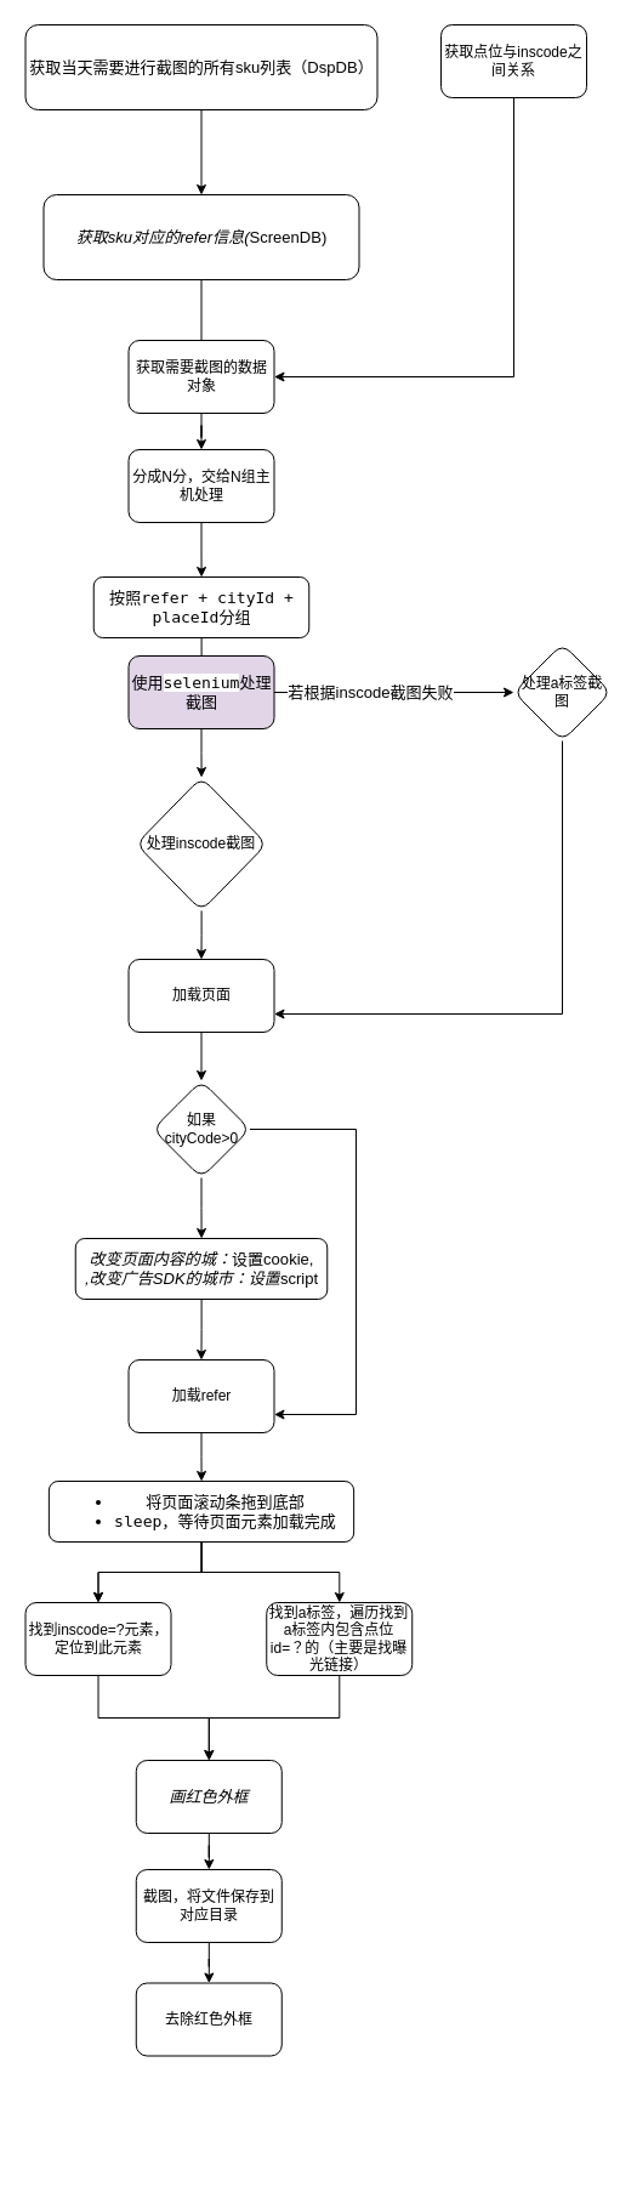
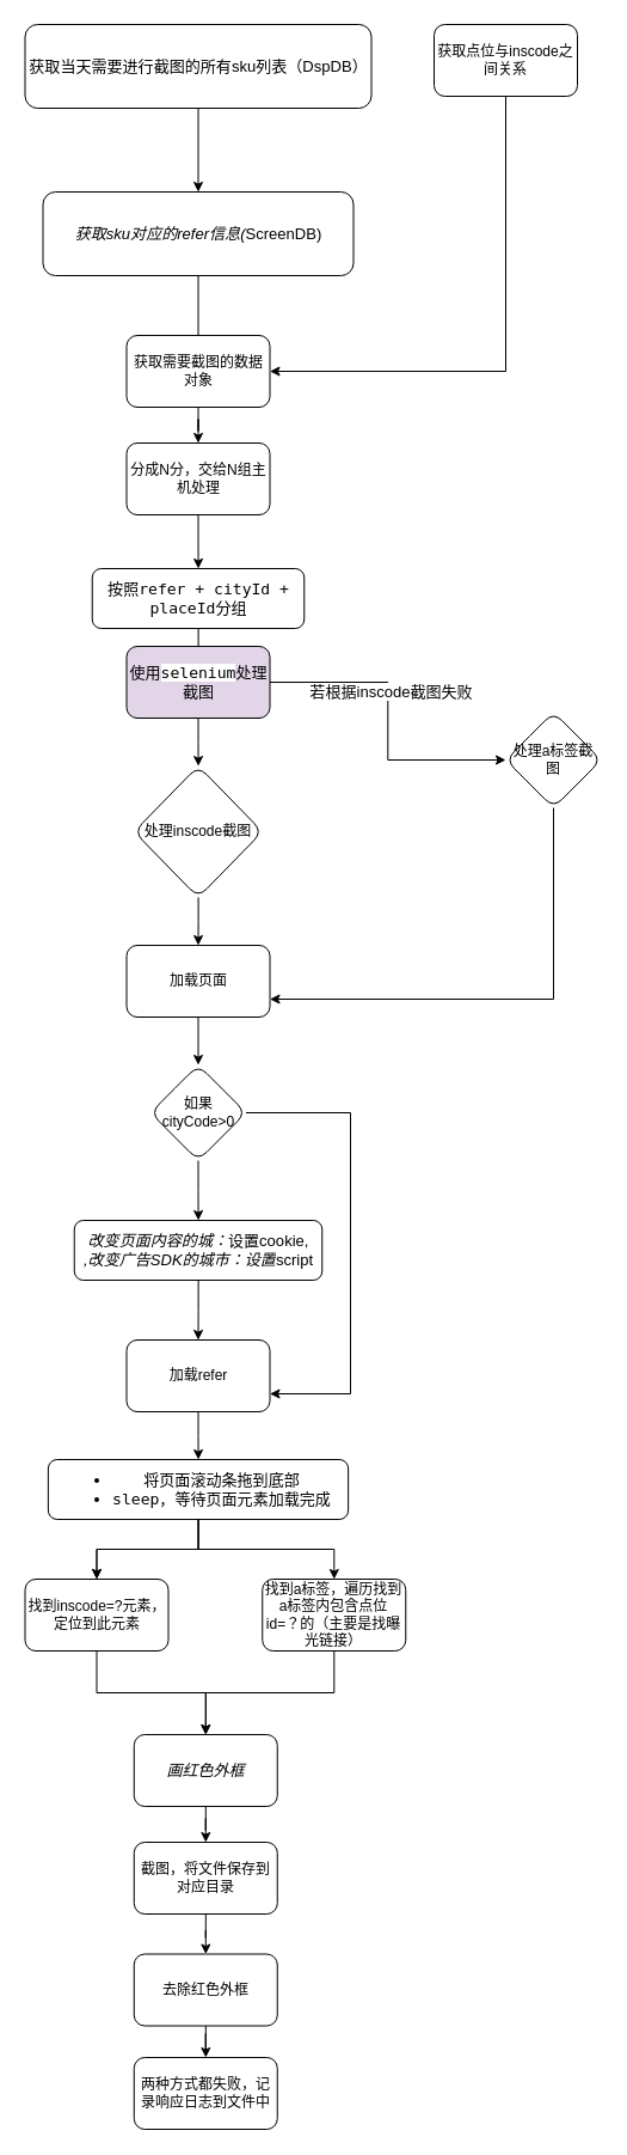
  <mxCell id="0" />
  <mxCell id="1" parent="0" />
  <mxCell id="2" value="" style="edgeStyle=orthogonalEdgeStyle;rounded=0;orthogonalLoop=1;jettySize=auto;html=1;" edge="1" parent="1" source="3" target="5"><mxGeometry relative="1" as="geometry" /></mxCell>
  <mxCell id="3" value="&lt;pre style=&quot;background-color: rgb(255, 255, 255); font-size: 9.8pt;&quot;&gt;&lt;font style=&quot;&quot; face=&quot;Helvetica&quot;&gt;获取当天需要进行截图的所有sku列表（DspDB）&lt;/font&gt;&lt;/pre&gt;" style="rounded=1;whiteSpace=wrap;html=1;" vertex="1" parent="1"><mxGeometry x="20.5" y="20" width="290" height="70" as="geometry" /></mxCell>
  <mxCell id="4" value="" style="edgeStyle=orthogonalEdgeStyle;rounded=0;orthogonalLoop=1;jettySize=auto;html=1;endArrow=none;" edge="1" parent="1" source="5" target="9"><mxGeometry relative="1" as="geometry" /></mxCell>
  <mxCell id="5" value="&lt;pre style=&quot;background-color: rgb(255, 255, 255); font-size: 9.8pt;&quot;&gt;&lt;font style=&quot;&quot; face=&quot;Helvetica&quot;&gt;&lt;span style=&quot;font-style: italic;&quot;&gt;获取sku对应的refer信息(&lt;/span&gt;ScreenDB)&lt;/font&gt;&lt;/pre&gt;" style="whiteSpace=wrap;html=1;rounded=1;" vertex="1" parent="1"><mxGeometry x="35.5" y="160" width="260" height="70" as="geometry" /></mxCell>
  <mxCell id="6" style="edgeStyle=orthogonalEdgeStyle;rounded=0;orthogonalLoop=1;jettySize=auto;html=1;entryX=1;entryY=0.5;entryDx=0;entryDy=0;" edge="1" parent="1" source="7" target="9"><mxGeometry relative="1" as="geometry"><Array as="points"><mxPoint x="423" y="310" /></Array></mxGeometry></mxCell>
  <mxCell id="7" value="获取点位与inscode之间关系" style="rounded=1;whiteSpace=wrap;html=1;" vertex="1" parent="1"><mxGeometry x="363" y="20" width="120" height="60" as="geometry" /></mxCell>
  <mxCell id="8" value="" style="edgeStyle=orthogonalEdgeStyle;rounded=0;orthogonalLoop=1;jettySize=auto;html=1;" edge="1" parent="1" source="9" target="11"><mxGeometry relative="1" as="geometry" /></mxCell>
  <mxCell id="9" value="获取需要截图的数据对象" style="whiteSpace=wrap;html=1;rounded=1;" vertex="1" parent="1"><mxGeometry x="105.5" y="280" width="120" height="60" as="geometry" /></mxCell>
  <mxCell id="10" value="" style="edgeStyle=orthogonalEdgeStyle;rounded=0;orthogonalLoop=1;jettySize=auto;html=1;fontFamily=Helvetica;fontColor=#000000;" edge="1" parent="1" source="11" target="13"><mxGeometry relative="1" as="geometry" /></mxCell>
  <mxCell id="11" value="分成N分，交给N组主机处理" style="whiteSpace=wrap;html=1;rounded=1;" vertex="1" parent="1"><mxGeometry x="105.5" y="370" width="120" height="60" as="geometry" /></mxCell>
  <mxCell id="12" value="" style="edgeStyle=orthogonalEdgeStyle;rounded=0;orthogonalLoop=1;jettySize=auto;html=1;fontFamily=Helvetica;fontSize=13.067;fontColor=#000000;" edge="1" parent="1" source="13" target="36"><mxGeometry relative="1" as="geometry" /></mxCell>
  <mxCell id="13" value="&lt;font style=&quot;font-size: 13.067px;&quot;&gt;按照&lt;span style=&quot;font-family: &amp;quot;JetBrains Mono&amp;quot;, monospace;&quot;&gt;refer &lt;/span&gt;&lt;span style=&quot;background-color: rgb(255, 255, 255); font-family: &amp;quot;JetBrains Mono&amp;quot;, monospace;&quot;&gt;+ &lt;/span&gt;&lt;span style=&quot;font-family: &amp;quot;JetBrains Mono&amp;quot;, monospace;&quot;&gt;cityId &lt;/span&gt;&lt;span style=&quot;background-color: rgb(255, 255, 255); font-family: &amp;quot;JetBrains Mono&amp;quot;, monospace;&quot;&gt;+ &lt;/span&gt;&lt;span style=&quot;font-family: &amp;quot;JetBrains Mono&amp;quot;, monospace;&quot;&gt;placeId分组&lt;/span&gt;&lt;/font&gt;" style="whiteSpace=wrap;html=1;rounded=1;" vertex="1" parent="1"><mxGeometry x="76.75" y="475" width="177.5" height="50" as="geometry" /></mxCell>
  <mxCell id="14" value="" style="edgeStyle=orthogonalEdgeStyle;rounded=0;orthogonalLoop=1;jettySize=auto;html=1;fontFamily=Helvetica;fontColor=#000000;exitX=0.5;exitY=1;exitDx=0;exitDy=0;" edge="1" parent="1" source="16" target="18"><mxGeometry relative="1" as="geometry"><mxPoint x="183" y="960" as="sourcePoint" /></mxGeometry></mxCell>
  <mxCell id="15" style="edgeStyle=orthogonalEdgeStyle;rounded=0;orthogonalLoop=1;jettySize=auto;html=1;exitX=1;exitY=0.5;exitDx=0;exitDy=0;entryX=1;entryY=0.75;entryDx=0;entryDy=0;fontFamily=Helvetica;fontSize=13.067;fontColor=#000000;" edge="1" parent="1" source="16" target="20"><mxGeometry relative="1" as="geometry"><Array as="points"><mxPoint x="293" y="930" /><mxPoint x="293" y="1165" /></Array></mxGeometry></mxCell>
  <mxCell id="16" value="如果cityCode&amp;gt;0" style="rhombus;whiteSpace=wrap;html=1;rounded=1;" vertex="1" parent="1"><mxGeometry x="125.5" y="890" width="80" height="80" as="geometry" /></mxCell>
  <mxCell id="17" value="" style="edgeStyle=orthogonalEdgeStyle;rounded=0;orthogonalLoop=1;jettySize=auto;html=1;fontFamily=Helvetica;fontSize=13.067;fontColor=#000000;" edge="1" parent="1" source="18" target="20"><mxGeometry relative="1" as="geometry" /></mxCell>
  <mxCell id="18" value="&lt;font style=&quot;font-size: 13.067px;&quot;&gt;&lt;span style=&quot;font-style: italic; background-color: rgb(255, 255, 255);&quot;&gt;改变页面内容的城：&lt;/span&gt;设置cookie,&lt;span style=&quot;font-style: italic; background-color: rgb(255, 255, 255);&quot;&gt;&lt;br&gt;,&lt;/span&gt;&lt;span style=&quot;font-style: italic; background-color: rgb(255, 255, 255);&quot;&gt;改变广告SDK的城市：设置&lt;/span&gt;&lt;span style=&quot;background-color: rgb(255, 255, 255);&quot;&gt;script&lt;/span&gt;&lt;/font&gt;" style="whiteSpace=wrap;html=1;rounded=1;strokeColor=#000000;" vertex="1" parent="1"><mxGeometry x="61.76" y="1020" width="207.5" height="50" as="geometry" /></mxCell>
  <mxCell id="19" value="" style="edgeStyle=orthogonalEdgeStyle;rounded=0;orthogonalLoop=1;jettySize=auto;html=1;fontFamily=Helvetica;fontSize=13.067;fontColor=#000000;" edge="1" parent="1" source="20" target="24"><mxGeometry relative="1" as="geometry" /></mxCell>
  <mxCell id="20" value="加载refer" style="whiteSpace=wrap;html=1;strokeColor=#000000;rounded=1;" vertex="1" parent="1"><mxGeometry x="105.5" y="1120" width="120" height="60" as="geometry" /></mxCell>
  <mxCell id="21" value="" style="edgeStyle=orthogonalEdgeStyle;rounded=0;orthogonalLoop=1;jettySize=auto;html=1;fontFamily=Helvetica;fontSize=13.067;fontColor=#000000;" edge="1" parent="1" source="24" target="26"><mxGeometry relative="1" as="geometry" /></mxCell>
  <mxCell id="22" value="" style="edgeStyle=orthogonalEdgeStyle;rounded=0;orthogonalLoop=1;jettySize=auto;html=1;fontFamily=Helvetica;fontSize=13.067;fontColor=#000000;" edge="1" parent="1" source="24" target="26"><mxGeometry relative="1" as="geometry" /></mxCell>
  <mxCell id="23" value="" style="edgeStyle=orthogonalEdgeStyle;rounded=0;orthogonalLoop=1;jettySize=auto;html=1;fontFamily=Helvetica;fontSize=13.067;fontColor=#000000;" edge="1" parent="1" source="24" target="44"><mxGeometry relative="1" as="geometry" /></mxCell>
  <mxCell id="24" value="&lt;pre style=&quot;background-color: rgb(255, 255, 255); font-size: 9.8pt;&quot;&gt;&lt;ul&gt;&lt;li&gt;将页面滚动条拖到底部&lt;/li&gt;&lt;li&gt;sleep，等待页面元素加载完成&lt;/li&gt;&lt;/ul&gt;&lt;/pre&gt;" style="whiteSpace=wrap;html=1;strokeColor=#000000;rounded=1;align=center;" vertex="1" parent="1"><mxGeometry x="39.89" y="1220" width="251.25" height="50" as="geometry" /></mxCell>
  <mxCell id="25" value="" style="edgeStyle=orthogonalEdgeStyle;rounded=0;orthogonalLoop=1;jettySize=auto;html=1;fontFamily=Helvetica;fontSize=13.067;fontColor=#000000;" edge="1" parent="1" source="26" target="28"><mxGeometry relative="1" as="geometry" /></mxCell>
  <mxCell id="26" value="找到inscode=?元素，定位到此元素" style="whiteSpace=wrap;html=1;strokeColor=#000000;rounded=1;" vertex="1" parent="1"><mxGeometry x="20.505" y="1320" width="120" height="60" as="geometry" /></mxCell>
  <mxCell id="27" value="" style="edgeStyle=orthogonalEdgeStyle;rounded=0;orthogonalLoop=1;jettySize=auto;html=1;fontFamily=Helvetica;fontSize=13.067;fontColor=#000000;" edge="1" parent="1" source="28" target="30"><mxGeometry relative="1" as="geometry" /></mxCell>
  <mxCell id="28" value="&lt;pre style=&quot;background-color: rgb(255, 255, 255); font-family: &amp;quot;JetBrains Mono&amp;quot;, monospace; font-size: 9.8pt;&quot;&gt;&lt;span style=&quot;font-style: italic;&quot;&gt;画红色外框&lt;/span&gt;&lt;/pre&gt;" style="whiteSpace=wrap;html=1;strokeColor=#000000;rounded=1;" vertex="1" parent="1"><mxGeometry x="111.775" y="1450" width="120" height="60" as="geometry" /></mxCell>
  <mxCell id="29" value="" style="edgeStyle=orthogonalEdgeStyle;rounded=0;orthogonalLoop=1;jettySize=auto;html=1;fontFamily=Helvetica;fontSize=13.067;fontColor=#000000;" edge="1" parent="1" source="30" target="32"><mxGeometry relative="1" as="geometry" /></mxCell>
  <mxCell id="30" value="截图，将文件保存到对应目录" style="whiteSpace=wrap;html=1;strokeColor=#000000;rounded=1;" vertex="1" parent="1"><mxGeometry x="111.765" y="1540" width="120" height="60" as="geometry" /></mxCell>
+ <mxCell id="31" value="" style="edgeStyle=orthogonalEdgeStyle;rounded=0;orthogonalLoop=1;jettySize=auto;html=1;fontFamily=Helvetica;fontSize=13.067;fontColor=#000000;" edge="1" parent="1" source="32" target="45"><mxGeometry relative="1" as="geometry" /></mxCell>
  <mxCell id="32" value="去除红色外框" style="whiteSpace=wrap;html=1;strokeColor=#000000;rounded=1;" vertex="1" parent="1"><mxGeometry x="111.765" y="1633.5" width="120" height="60" as="geometry" /></mxCell>
  <mxCell id="33" value="" style="edgeStyle=orthogonalEdgeStyle;rounded=0;orthogonalLoop=1;jettySize=auto;html=1;fontFamily=Helvetica;fontSize=13.067;fontColor=#000000;" edge="1" parent="1" source="36" target="38"><mxGeometry relative="1" as="geometry" /></mxCell>
  <mxCell id="34" value="" style="edgeStyle=orthogonalEdgeStyle;rounded=0;orthogonalLoop=1;jettySize=auto;html=1;fontFamily=Helvetica;fontSize=13.067;fontColor=#000000;" edge="1" parent="1" source="36" target="40"><mxGeometry relative="1" as="geometry" /></mxCell>
  <mxCell id="35" value="若根据inscode截图失败" style="edgeLabel;html=1;align=center;verticalAlign=middle;resizable=0;points=[];fontSize=13.067;fontFamily=Helvetica;fontColor=#000000;" vertex="1" connectable="0" parent="34"><mxGeometry x="-0.203" y="2" relative="1" as="geometry"><mxPoint y="1" as="offset" /></mxGeometry></mxCell>
  <mxCell id="36" value="&lt;span style=&quot;font-size: 13.067px; font-family: &amp;quot;JetBrains Mono&amp;quot;, monospace;&quot;&gt;使用&lt;/span&gt;&lt;span style=&quot;font-size: 13.067px; background-color: rgb(255, 255, 255); font-family: &amp;quot;JetBrains Mono&amp;quot;, monospace;&quot;&gt;selenium&lt;/span&gt;&lt;span style=&quot;font-size: 13.067px; background-color: initial; font-family: &amp;quot;JetBrains Mono&amp;quot;, monospace;&quot;&gt;处理截图&lt;/span&gt;" style="whiteSpace=wrap;html=1;rounded=1;fillColor=#e1d5e7;" vertex="1" parent="1"><mxGeometry x="105.51" y="540" width="120" height="60" as="geometry" /></mxCell>
  <mxCell id="37" value="" style="edgeStyle=orthogonalEdgeStyle;rounded=0;orthogonalLoop=1;jettySize=auto;html=1;fontFamily=Helvetica;fontSize=13.067;fontColor=#000000;" edge="1" parent="1" source="38" target="42"><mxGeometry relative="1" as="geometry" /></mxCell>
  <mxCell id="38" value="处理inscode截图" style="rhombus;whiteSpace=wrap;html=1;rounded=1;" vertex="1" parent="1"><mxGeometry x="111.77" y="640" width="107.49" height="110" as="geometry" /></mxCell>
  <mxCell id="39" style="edgeStyle=orthogonalEdgeStyle;rounded=0;orthogonalLoop=1;jettySize=auto;html=1;entryX=1;entryY=0.75;entryDx=0;entryDy=0;fontFamily=Helvetica;fontSize=13.067;fontColor=#000000;" edge="1" parent="1" source="40" target="42"><mxGeometry relative="1" as="geometry"><Array as="points"><mxPoint x="463" y="835" /></Array></mxGeometry></mxCell>
- <mxCell id="40" value="处理a标签截图" style="rhombus;whiteSpace=wrap;html=1;rounded=1;" vertex="1" parent="1"><mxGeometry x="423" y="530" width="80" height="80" as="geometry" /></mxCell>
+ <mxCell id="40" value="处理a标签截图" style="rhombus;whiteSpace=wrap;html=1;rounded=1;" vertex="1" parent="1"><mxGeometry x="423" y="595" width="80" height="80" as="geometry" /></mxCell>
  <mxCell id="41" style="edgeStyle=orthogonalEdgeStyle;rounded=0;orthogonalLoop=1;jettySize=auto;html=1;exitX=0.5;exitY=1;exitDx=0;exitDy=0;fontFamily=Helvetica;fontSize=13.067;fontColor=#000000;" edge="1" parent="1" source="42" target="16"><mxGeometry relative="1" as="geometry" /></mxCell>
  <mxCell id="42" value="加载页面" style="whiteSpace=wrap;html=1;rounded=1;" vertex="1" parent="1"><mxGeometry x="105.515" y="790" width="120" height="60" as="geometry" /></mxCell>
  <mxCell id="43" style="edgeStyle=orthogonalEdgeStyle;rounded=0;orthogonalLoop=1;jettySize=auto;html=1;entryX=0.5;entryY=0;entryDx=0;entryDy=0;fontFamily=Helvetica;fontSize=13.067;fontColor=#000000;" edge="1" parent="1" source="44" target="28"><mxGeometry relative="1" as="geometry" /></mxCell>
  <mxCell id="44" value="找到a标签，遍历找到a标签内包含点位id=？的（主要是找曝光链接）" style="whiteSpace=wrap;html=1;strokeColor=#000000;rounded=1;" vertex="1" parent="1"><mxGeometry x="219.255" y="1320" width="120" height="60" as="geometry" /></mxCell>
+ <mxCell id="45" value="两种方式都失败，记录响应日志到文件中" style="whiteSpace=wrap;html=1;strokeColor=#000000;rounded=1;" vertex="1" parent="1"><mxGeometry x="111.775" y="1720" width="120" height="60" as="geometry" /></mxCell>
